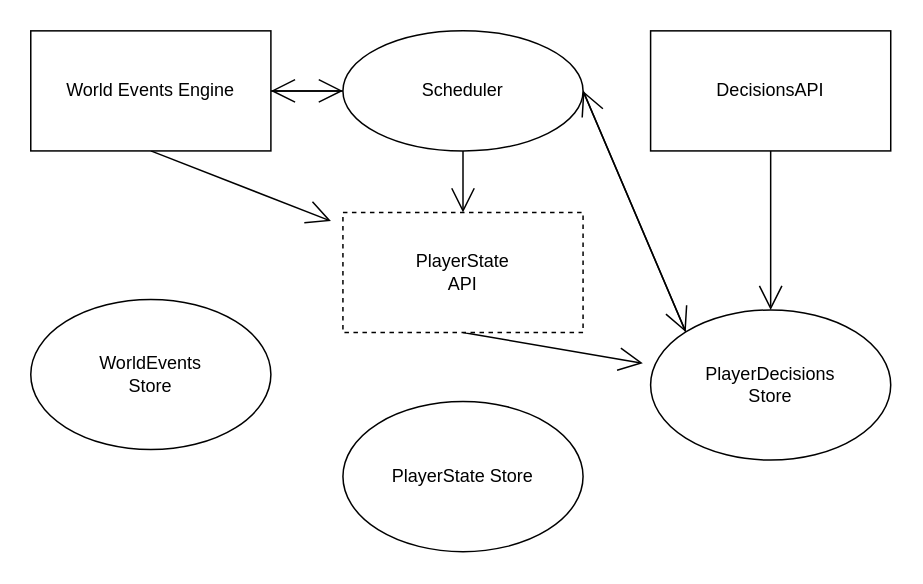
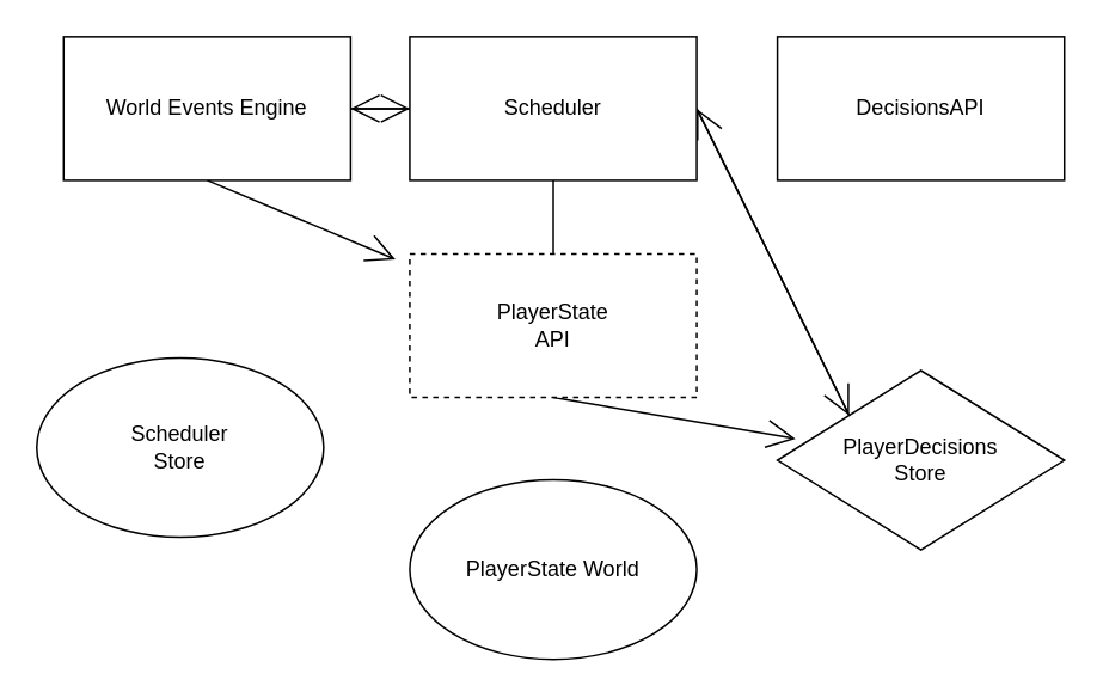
  <mxCell id="0" />
  <mxCell id="1" parent="0" />
  <mxCell id="2" style="edgeStyle=none;curved=1;rounded=0;orthogonalLoop=1;jettySize=auto;html=1;exitX=0.5;exitY=1;exitDx=0;exitDy=0;endArrow=open;startSize=14;endSize=14;sourcePerimeterSpacing=8;targetPerimeterSpacing=8;" parent="1" source="4" target="15" edge="1"><mxGeometry relative="1" as="geometry" /></mxCell>
  <mxCell id="3" style="edgeStyle=none;curved=1;rounded=0;orthogonalLoop=1;jettySize=auto;html=1;exitX=1;exitY=0.5;exitDx=0;exitDy=0;entryX=0;entryY=0.5;entryDx=0;entryDy=0;endArrow=open;startSize=14;endSize=14;sourcePerimeterSpacing=8;targetPerimeterSpacing=8;" parent="1" source="4" target="13" edge="1"><mxGeometry relative="1" as="geometry" /></mxCell>
- <mxCell id="4" value="World Events Engine" style="rounded=0;whiteSpace=wrap;html=1;hachureGap=4;" parent="1" vertex="1"><mxGeometry x="20" y="20" width="160" height="80" as="geometry" /></mxCell>
- <mxCell id="5" style="edgeStyle=none;curved=1;rounded=0;orthogonalLoop=1;jettySize=auto;html=1;exitX=0.5;exitY=1;exitDx=0;exitDy=0;entryX=0.5;entryY=0;entryDx=0;entryDy=0;endArrow=open;startSize=14;endSize=14;sourcePerimeterSpacing=8;targetPerimeterSpacing=8;" parent="1" source="6" target="9" edge="1"><mxGeometry relative="1" as="geometry" /></mxCell>
+ <mxCell id="4" value="World Events Engine" style="rounded=0;whiteSpace=wrap;html=1;hachureGap=4;" parent="1" vertex="1"><mxGeometry x="35" y="20" width="160" height="80" as="geometry" /></mxCell>
  <mxCell id="6" value="DecisionsAPI" style="rounded=0;whiteSpace=wrap;html=1;hachureGap=4;" parent="1" vertex="1"><mxGeometry x="433" y="20" width="160" height="80" as="geometry" /></mxCell>
- <mxCell id="7" value="WorldEvents&lt;br&gt;Store" style="ellipse;whiteSpace=wrap;html=1;hachureGap=4;" parent="1" vertex="1"><mxGeometry x="20" y="199" width="160" height="100" as="geometry" /></mxCell>
+ <mxCell id="7" value="Scheduler&lt;br&gt;Store" style="ellipse;whiteSpace=wrap;html=1;hachureGap=4;" parent="1" vertex="1"><mxGeometry x="20" y="199" width="160" height="100" as="geometry" /></mxCell>
  <mxCell id="8" style="edgeStyle=none;curved=1;rounded=0;orthogonalLoop=1;jettySize=auto;html=1;exitX=0;exitY=0;exitDx=0;exitDy=0;entryX=1;entryY=0.5;entryDx=0;entryDy=0;endArrow=open;startSize=14;endSize=14;sourcePerimeterSpacing=8;targetPerimeterSpacing=8;" parent="1" source="9" target="13" edge="1"><mxGeometry relative="1" as="geometry" /></mxCell>
- <mxCell id="9" value="PlayerDecisions&lt;br&gt;Store" style="ellipse;whiteSpace=wrap;html=1;hachureGap=4;" parent="1" vertex="1"><mxGeometry x="433" y="206" width="160" height="100" as="geometry" /></mxCell>
+ <mxCell id="9" value="PlayerDecisions&lt;br&gt;Store" style="rhombus;whiteSpace=wrap;html=1;hachureGap=4;" parent="1" vertex="1"><mxGeometry x="433" y="206" width="160" height="100" as="geometry" /></mxCell>
  <mxCell id="10" style="edgeStyle=none;curved=1;rounded=0;orthogonalLoop=1;jettySize=auto;html=1;exitX=0;exitY=0.5;exitDx=0;exitDy=0;entryX=1;entryY=0.5;entryDx=0;entryDy=0;endArrow=open;startSize=14;endSize=14;sourcePerimeterSpacing=8;targetPerimeterSpacing=8;" parent="1" source="13" target="4" edge="1"><mxGeometry relative="1" as="geometry" /></mxCell>
  <mxCell id="11" style="edgeStyle=none;curved=1;rounded=0;orthogonalLoop=1;jettySize=auto;html=1;exitX=1;exitY=0.5;exitDx=0;exitDy=0;endArrow=open;startSize=14;endSize=14;sourcePerimeterSpacing=8;targetPerimeterSpacing=8;entryX=0;entryY=0;entryDx=0;entryDy=0;" parent="1" source="13" target="9" edge="1"><mxGeometry relative="1" as="geometry" /></mxCell>
- <mxCell id="12" style="edgeStyle=none;curved=1;rounded=0;orthogonalLoop=1;jettySize=auto;html=1;exitX=0.5;exitY=1;exitDx=0;exitDy=0;entryX=0.5;entryY=0;entryDx=0;entryDy=0;endArrow=open;startSize=14;endSize=14;sourcePerimeterSpacing=8;targetPerimeterSpacing=8;" parent="1" source="13" target="15" edge="1"><mxGeometry relative="1" as="geometry" /></mxCell>
- <mxCell id="13" value="Scheduler" style="ellipse;whiteSpace=wrap;html=1;hachureGap=4;" parent="1" vertex="1"><mxGeometry x="228" y="20" width="160" height="80" as="geometry" /></mxCell>
+ <mxCell id="12" style="edgeStyle=none;curved=1;rounded=0;orthogonalLoop=1;jettySize=auto;html=1;exitX=0.5;exitY=1;exitDx=0;exitDy=0;entryX=0.5;entryY=0;entryDx=0;entryDy=0;endArrow=none;startSize=14;endSize=14;sourcePerimeterSpacing=8;targetPerimeterSpacing=8;" parent="1" source="13" target="15" edge="1"><mxGeometry relative="1" as="geometry" /></mxCell>
+ <mxCell id="13" value="Scheduler" style="rounded=0;whiteSpace=wrap;html=1;hachureGap=4;" parent="1" vertex="1"><mxGeometry x="228" y="20" width="160" height="80" as="geometry" /></mxCell>
  <mxCell id="14" style="edgeStyle=none;curved=1;rounded=0;orthogonalLoop=1;jettySize=auto;html=1;exitX=0.5;exitY=1;exitDx=0;exitDy=0;endArrow=open;startSize=14;endSize=14;sourcePerimeterSpacing=8;targetPerimeterSpacing=8;" parent="1" source="15" target="9" edge="1"><mxGeometry relative="1" as="geometry" /></mxCell>
  <mxCell id="15" value="PlayerState&lt;br&gt;API" style="rounded=0;whiteSpace=wrap;html=1;hachureGap=4;dashed=1;" parent="1" vertex="1"><mxGeometry x="228" y="141" width="160" height="80" as="geometry" /></mxCell>
- <mxCell id="16" value="PlayerState Store" style="ellipse;whiteSpace=wrap;html=1;hachureGap=4;" parent="1" vertex="1"><mxGeometry x="228" y="267" width="160" height="100" as="geometry" /></mxCell>
+ <mxCell id="16" value="PlayerState World" style="ellipse;whiteSpace=wrap;html=1;hachureGap=4;" parent="1" vertex="1"><mxGeometry x="228" y="267" width="160" height="100" as="geometry" /></mxCell>
